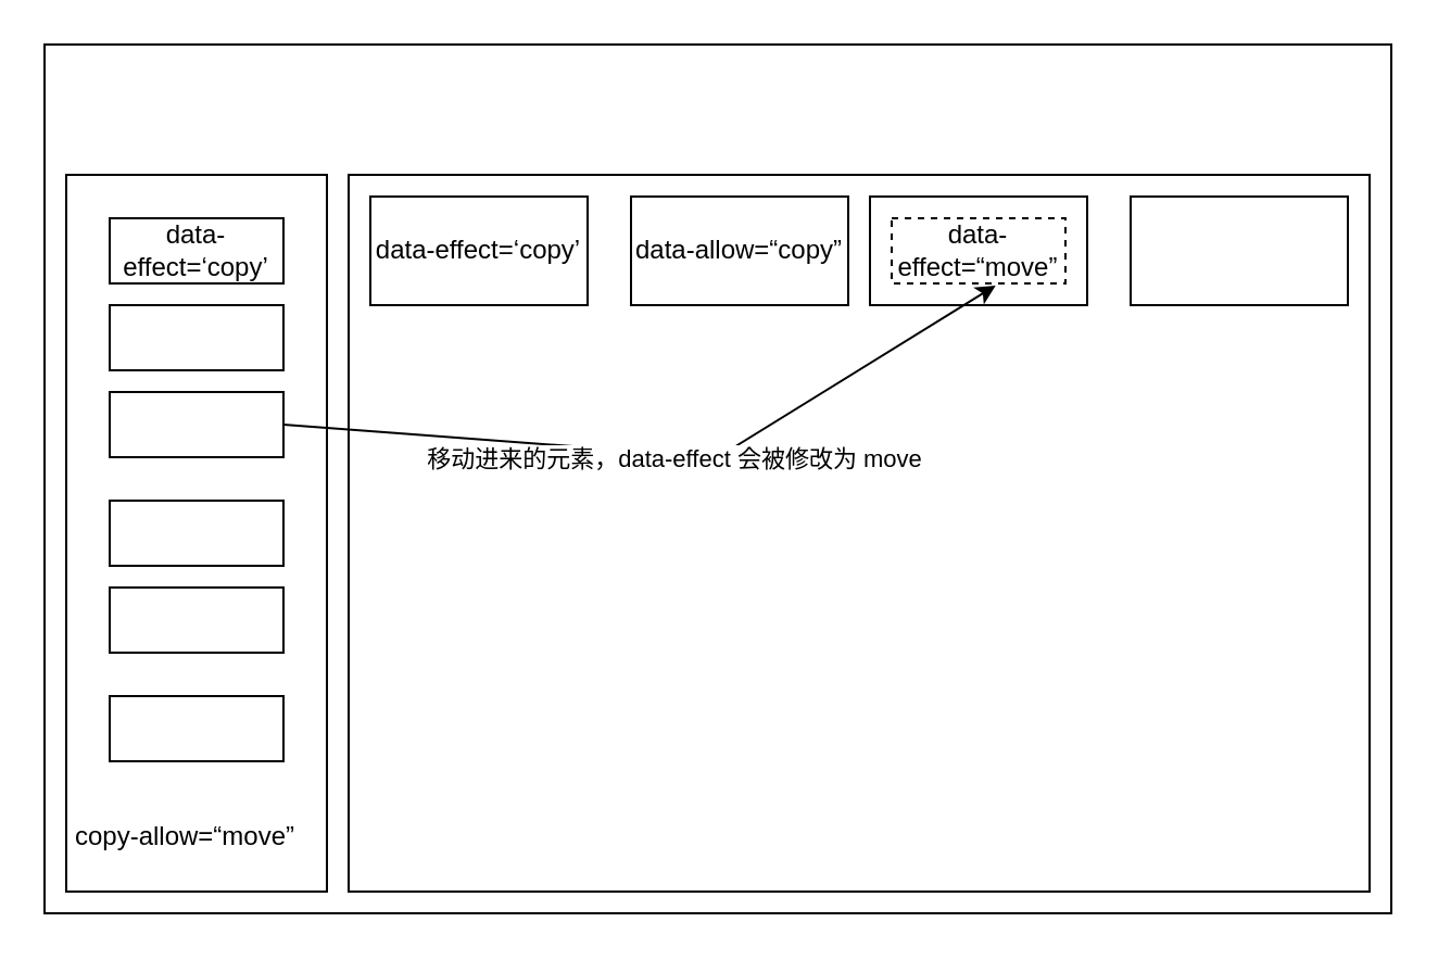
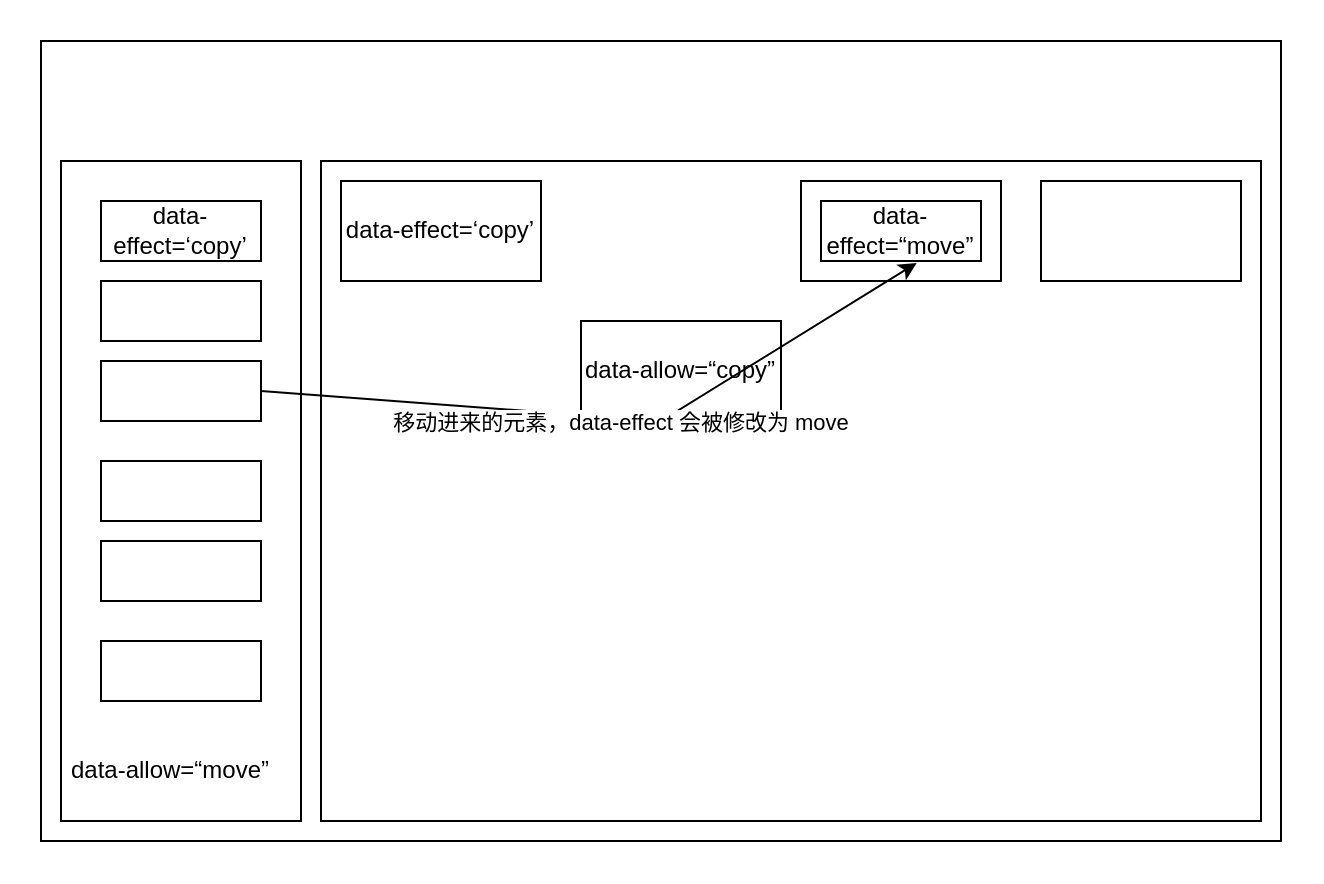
  <mxCell id="0" />
  <mxCell id="1" parent="0" />
  <mxCell id="2" value="" style="rounded=0;whiteSpace=wrap;html=1;" vertex="1" parent="1"><mxGeometry x="20" y="20" width="620" height="400" as="geometry" /></mxCell>
  <mxCell id="3" value="" style="rounded=0;whiteSpace=wrap;html=1;" vertex="1" parent="1"><mxGeometry x="30" y="80" width="120" height="330" as="geometry" /></mxCell>
  <mxCell id="4" value="" style="rounded=0;whiteSpace=wrap;html=1;" vertex="1" parent="1"><mxGeometry x="160" y="80" width="470" height="330" as="geometry" /></mxCell>
  <mxCell id="5" value="data-effect=‘copy’" style="rounded=0;whiteSpace=wrap;html=1;" vertex="1" parent="1"><mxGeometry x="170" y="90" width="100" height="50" as="geometry" /></mxCell>
- <mxCell id="6" value="data-allow=“copy”" style="rounded=0;whiteSpace=wrap;html=1;" vertex="1" parent="1"><mxGeometry x="290" y="90" width="100" height="50" as="geometry" /></mxCell>
+ <mxCell id="6" value="data-allow=“copy”" style="rounded=0;whiteSpace=wrap;html=1;" vertex="1" parent="1"><mxGeometry x="290" y="160" width="100" height="50" as="geometry" /></mxCell>
  <mxCell id="7" value="" style="rounded=0;whiteSpace=wrap;html=1;" vertex="1" parent="1"><mxGeometry x="400" y="90" width="100" height="50" as="geometry" /></mxCell>
  <mxCell id="8" value="" style="rounded=0;whiteSpace=wrap;html=1;" vertex="1" parent="1"><mxGeometry x="520" y="90" width="100" height="50" as="geometry" /></mxCell>
  <mxCell id="9" value="data-effect=‘copy’" style="rounded=0;whiteSpace=wrap;html=1;" vertex="1" parent="1"><mxGeometry x="50" y="100" width="80" height="30" as="geometry" /></mxCell>
  <mxCell id="10" value="" style="rounded=0;whiteSpace=wrap;html=1;" vertex="1" parent="1"><mxGeometry x="50" y="140" width="80" height="30" as="geometry" /></mxCell>
  <mxCell id="11" value="" style="rounded=0;whiteSpace=wrap;html=1;" vertex="1" parent="1"><mxGeometry x="50" y="180" width="80" height="30" as="geometry" /></mxCell>
  <mxCell id="12" value="" style="rounded=0;whiteSpace=wrap;html=1;" vertex="1" parent="1"><mxGeometry x="50" y="230" width="80" height="30" as="geometry" /></mxCell>
  <mxCell id="13" value="" style="rounded=0;whiteSpace=wrap;html=1;" vertex="1" parent="1"><mxGeometry x="50" y="270" width="80" height="30" as="geometry" /></mxCell>
  <mxCell id="14" value="" style="rounded=0;whiteSpace=wrap;html=1;" vertex="1" parent="1"><mxGeometry x="50" y="320" width="80" height="30" as="geometry" /></mxCell>
- <mxCell id="15" value="copy-allow=“move”" style="text;html=1;align=center;verticalAlign=middle;whiteSpace=wrap;rounded=0;" vertex="1" parent="1"><mxGeometry x="30" y="370" width="110" height="30" as="geometry" /></mxCell>
- <mxCell id="16" value="data-effect=“move”" style="rounded=0;whiteSpace=wrap;html=1;dashed=1;" vertex="1" parent="1"><mxGeometry x="410" y="100" width="80" height="30" as="geometry" /></mxCell>
+ <mxCell id="15" value="data-allow=“move”" style="text;html=1;align=center;verticalAlign=middle;whiteSpace=wrap;rounded=0;" vertex="1" parent="1"><mxGeometry x="30" y="370" width="110" height="30" as="geometry" /></mxCell>
+ <mxCell id="16" value="data-effect=“move”" style="rounded=0;whiteSpace=wrap;html=1;" vertex="1" parent="1"><mxGeometry x="410" y="100" width="80" height="30" as="geometry" /></mxCell>
  <mxCell id="17" value="" style="endArrow=classic;html=1;rounded=0;exitX=1;exitY=0.5;exitDx=0;exitDy=0;entryX=0.598;entryY=1.033;entryDx=0;entryDy=0;entryPerimeter=0;" edge="1" parent="1" source="11" target="16"><mxGeometry relative="1" as="geometry"><mxPoint x="290" y="220" as="sourcePoint" /><mxPoint x="390" y="220" as="targetPoint" /><Array as="points"><mxPoint x="330" y="210" /></Array></mxGeometry></mxCell>
  <mxCell id="18" value="移动进来的元素，data-effect 会被修改为 move" style="edgeLabel;resizable=0;html=1;;align=center;verticalAlign=middle;" connectable="0" vertex="1" parent="17"><mxGeometry relative="1" as="geometry"><mxPoint x="5" y="2" as="offset" /></mxGeometry></mxCell>
